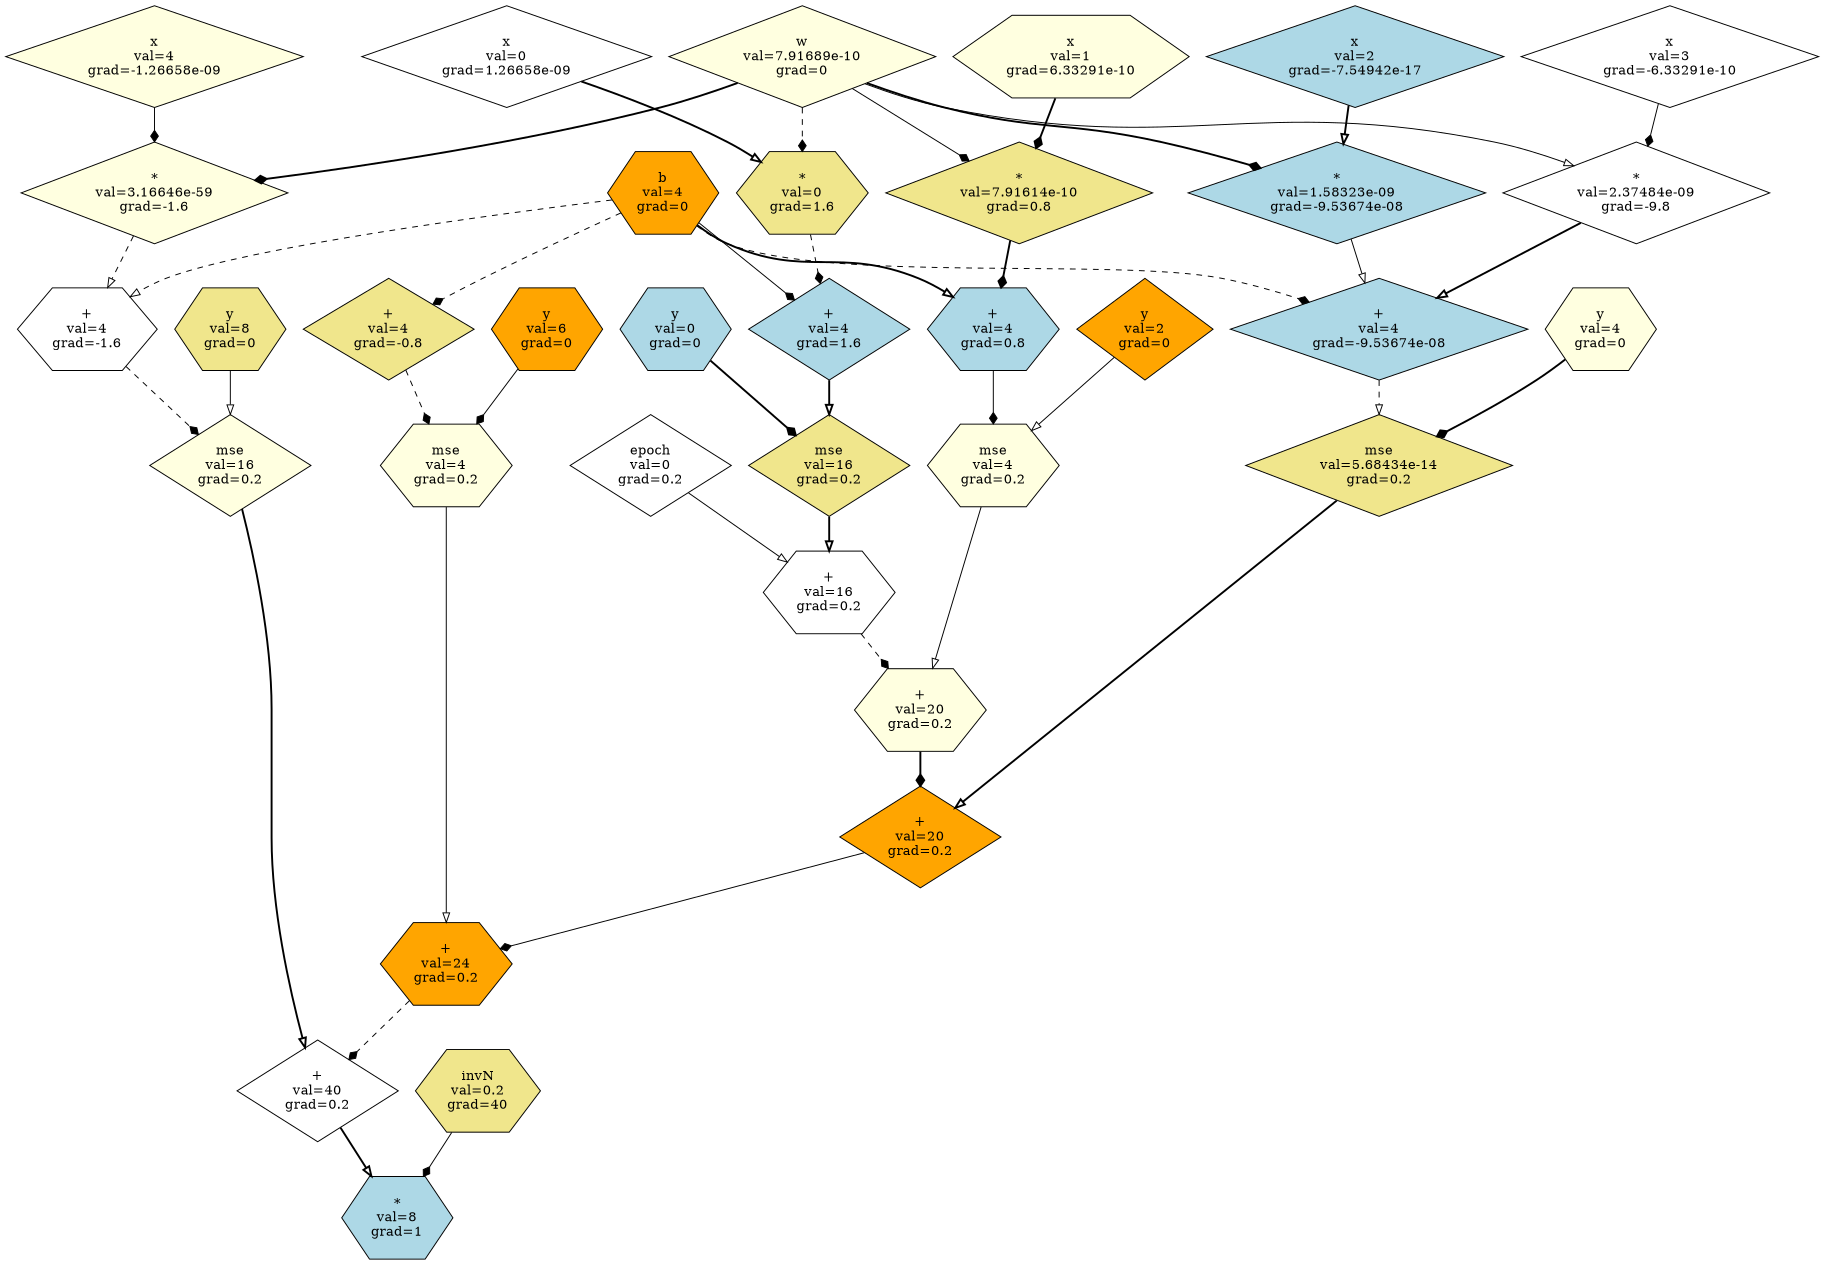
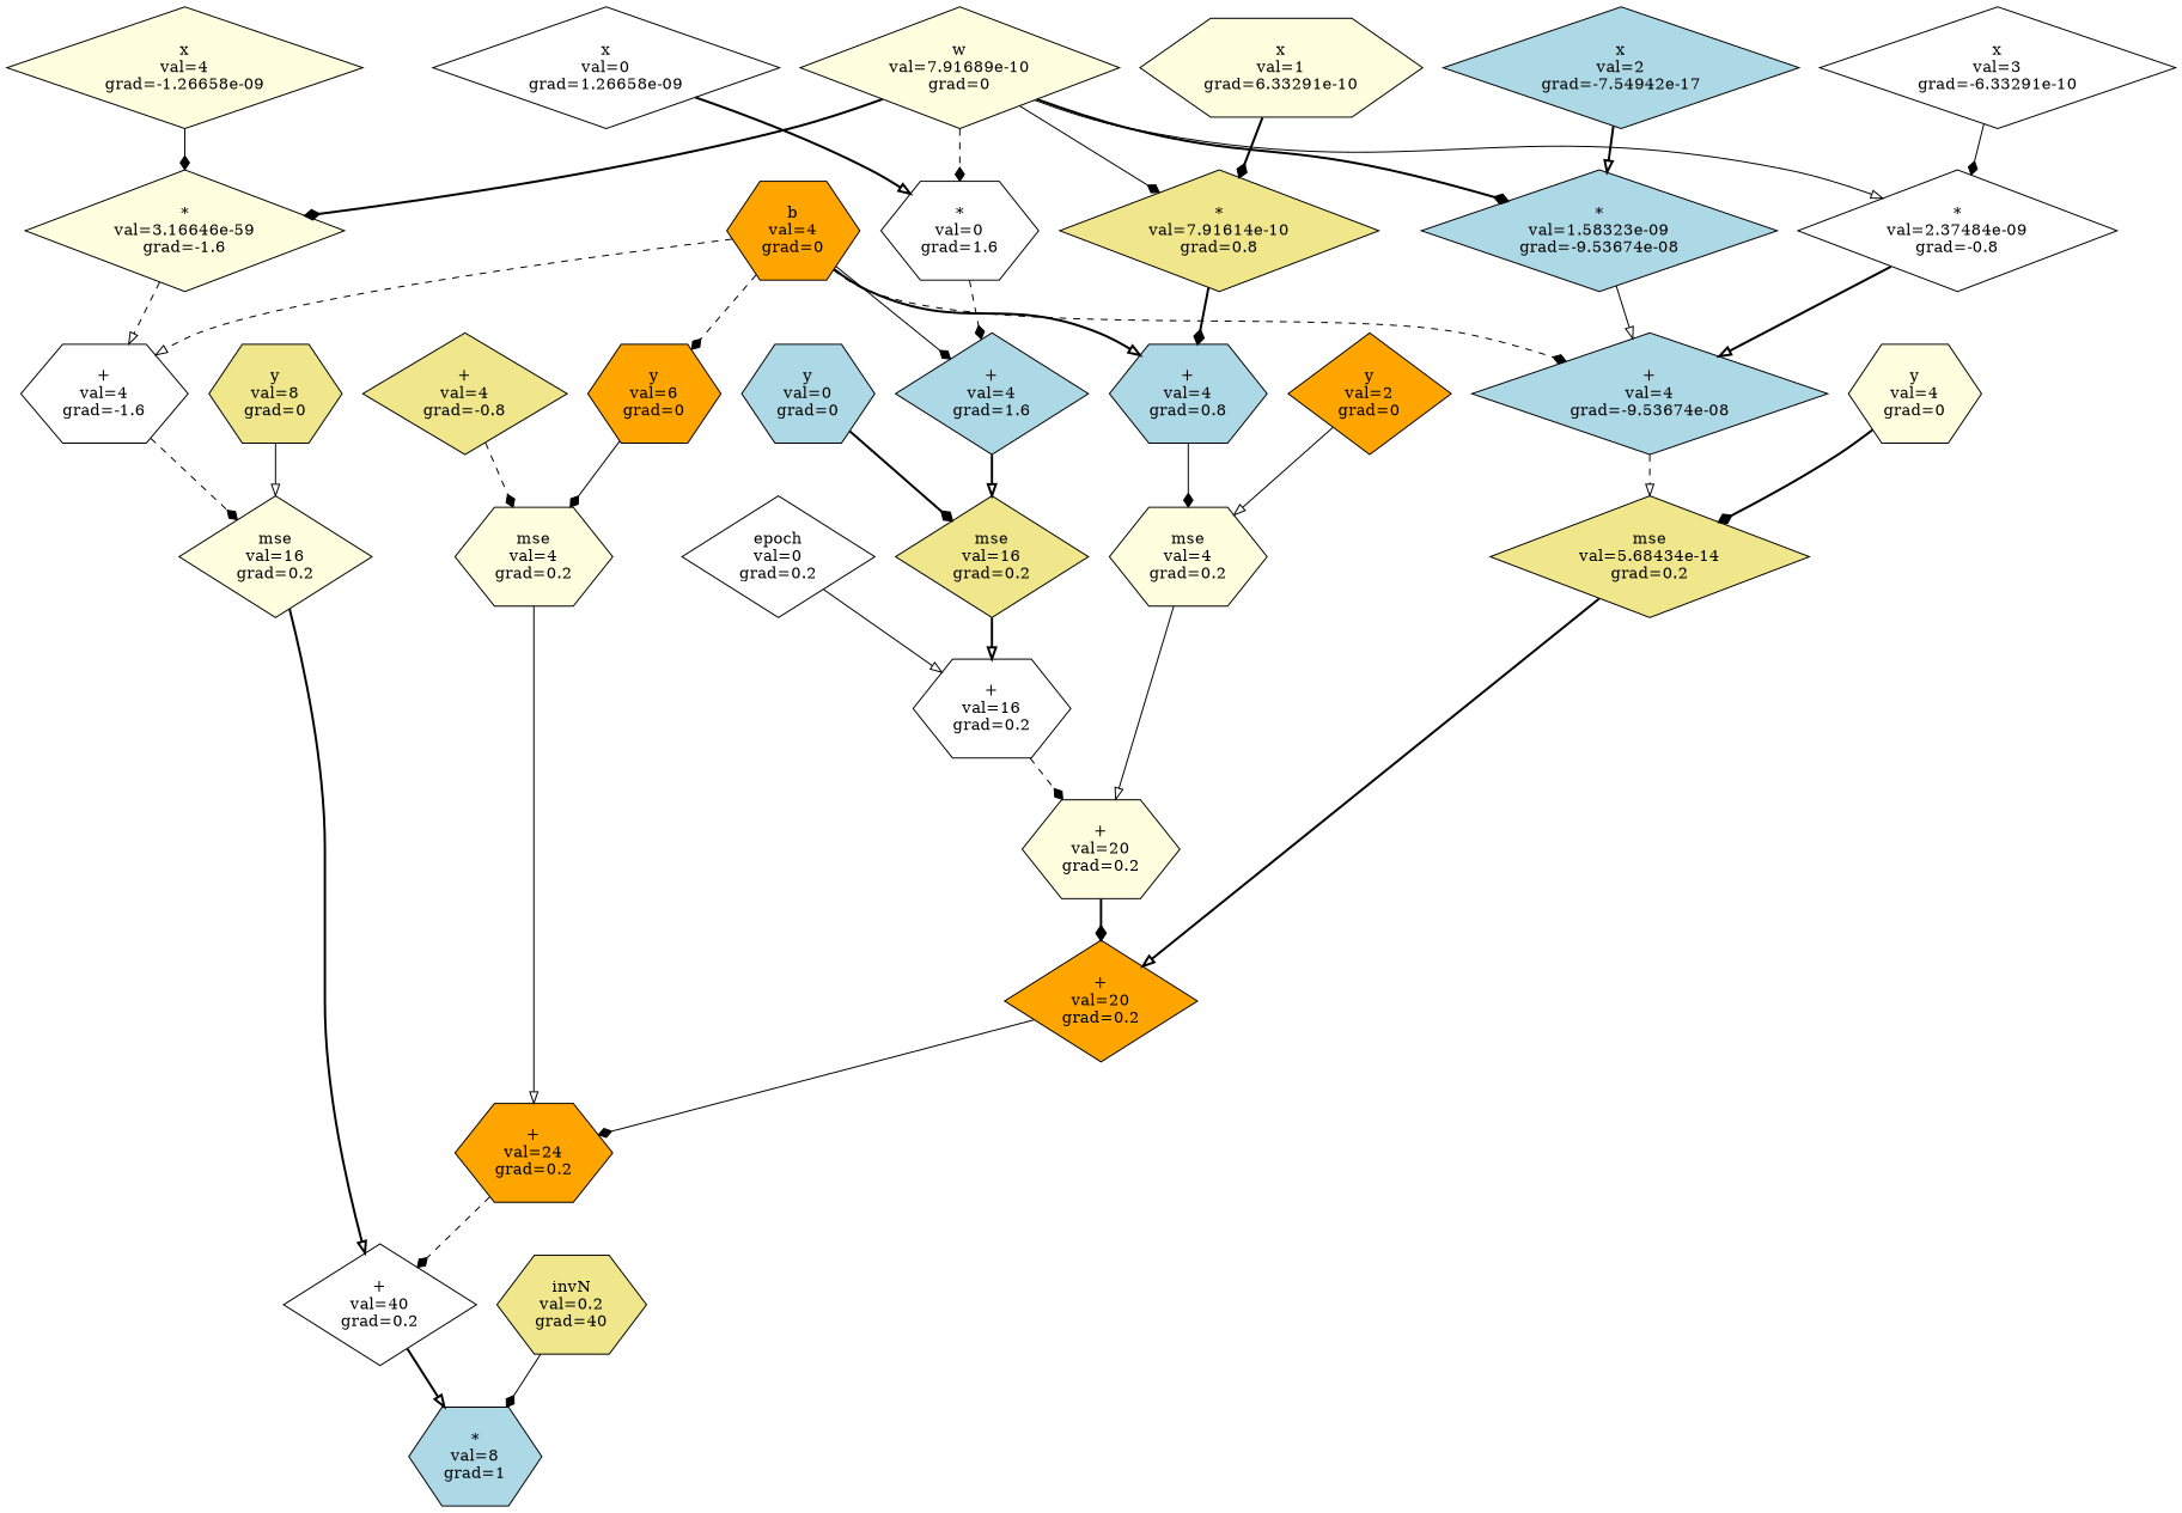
  digraph {
    node [fillcolor=lightyellow shape=diamond style=filled]
    edge [arrowhead=diamond style=bold]
    n1 [fillcolor=white label="epoch\nval=0\ngrad=0.2"]
    n2 [fillcolor=white label="+\nval=16\ngrad=0.2" shape=hexagon]
    n3 [label="+\nval=20\ngrad=0.2" shape=hexagon]
    n4 [fillcolor=lightblue label="y\nval=0\ngrad=0" shape=hexagon]
    n5 [fillcolor=khaki label="mse\nval=16\ngrad=0.2"]
    n6 [label="w\nval=7.91689e-10\ngrad=0"]
-   n7 [fillcolor=khaki label="*\nval=0\ngrad=1.6" shape=hexagon]
+   n7 [fillcolor=white label="*\nval=0\ngrad=1.6" shape=hexagon]
    n8 [fillcolor=khaki label="*\nval=7.91614e-10\ngrad=0.8"]
    n9 [fillcolor=lightblue label="*\nval=1.58323e-09\ngrad=-9.53674e-08"]
-   n10 [fillcolor=white label="*\nval=2.37484e-09\ngrad=-9.8"]
+   n10 [fillcolor=white label="*\nval=2.37484e-09\ngrad=-0.8"]
    n11 [label="*\nval=3.16646e-59\ngrad=-1.6"]
    n12 [fillcolor=lightblue label="+\nval=4\ngrad=1.6"]
    n13 [fillcolor=lightblue label="+\nval=4\ngrad=0.8" shape=hexagon]
    n14 [fillcolor=lightblue label="+\nval=4\ngrad=-9.53674e-08"]
    n15 [fillcolor=white label="+\nval=4\ngrad=-1.6" shape=hexagon]
    n16 [fillcolor=white label="x\nval=0\ngrad=1.26658e-09"]
    n17 [fillcolor=orange label="b\nval=4\ngrad=0" shape=hexagon]
    n18 [fillcolor=khaki label="+\nval=4\ngrad=-0.8"]
    n19 [label="mse\nval=4\ngrad=0.2" shape=hexagon]
    n20 [fillcolor=khaki label="mse\nval=5.68434e-14\ngrad=0.2"]
    n21 [label="mse\nval=4\ngrad=0.2" shape=hexagon]
    n22 [label="mse\nval=16\ngrad=0.2"]
    n23 [fillcolor=orange label="+\nval=20\ngrad=0.2"]
    n24 [fillcolor=orange label="y\nval=2\ngrad=0"]
    n25 [label="x\nval=1\ngrad=6.33291e-10" shape=hexagon]
    n26 [fillcolor=orange label="+\nval=24\ngrad=0.2" shape=hexagon]
    n27 [label="y\nval=4\ngrad=0" shape=hexagon]
    n28 [fillcolor=lightblue label="x\nval=2\ngrad=-7.54942e-17"]
    n29 [fillcolor=white label="+\nval=40\ngrad=0.2"]
    n30 [fillcolor=orange label="y\nval=6\ngrad=0" shape=hexagon]
    n31 [fillcolor=white label="x\nval=3\ngrad=-6.33291e-10"]
    n32 [fillcolor=lightblue label="*\nval=8\ngrad=1" shape=hexagon]
    n33 [fillcolor=khaki label="y\nval=8\ngrad=0" shape=hexagon]
    n34 [label="x\nval=4\ngrad=-1.26658e-09"]
    n35 [fillcolor=khaki label="invN\nval=0.2\ngrad=40" shape=hexagon]
    n1 -> n2 [arrowhead=onormal style=solid]
    n2 -> n3 [style=dashed]
    n3 -> n23
    n4 -> n5
    n5 -> n2 [arrowhead=onormal]
    n6 -> n7 [style=dashed]
    n6 -> n8 [style=solid]
    n6 -> n9
    n6 -> n10 [arrowhead=onormal style=solid]
    n6 -> n11
    n7 -> n12 [style=dashed]
    n8 -> n13
    n9 -> n14 [arrowhead=onormal style=solid]
    n10 -> n14 [arrowhead=onormal]
    n11 -> n15 [arrowhead=onormal style=dashed]
    n12 -> n5 [arrowhead=onormal]
    n13 -> n19 [style=solid]
    n14 -> n20 [arrowhead=onormal style=dashed]
    n15 -> n22 [style=dashed]
    n16 -> n7 [arrowhead=onormal]
    n17 -> n12 [style=solid]
    n17 -> n13 [arrowhead=onormal]
    n17 -> n14 [style=dashed]
    n17 -> n15 [arrowhead=onormal style=dashed]
-   n17 -> n18 [style=dashed]
+   n17 -> n30 [style=dashed]
    n18 -> n21 [style=dashed]
    n19 -> n3 [arrowhead=onormal style=solid]
    n20 -> n23 [arrowhead=onormal]
    n21 -> n26 [arrowhead=onormal style=solid]
    n22 -> n29 [arrowhead=onormal]
    n23 -> n26 [style=solid]
    n24 -> n19 [arrowhead=onormal style=solid]
    n25 -> n8
    n26 -> n29 [style=dashed]
    n27 -> n20
    n28 -> n9 [arrowhead=onormal]
    n29 -> n32 [arrowhead=onormal]
    n30 -> n21 [style=solid]
    n31 -> n10 [style=solid]
    n33 -> n22 [arrowhead=onormal style=solid]
    n34 -> n11 [style=solid]
    n35 -> n32 [style=solid]
  }
